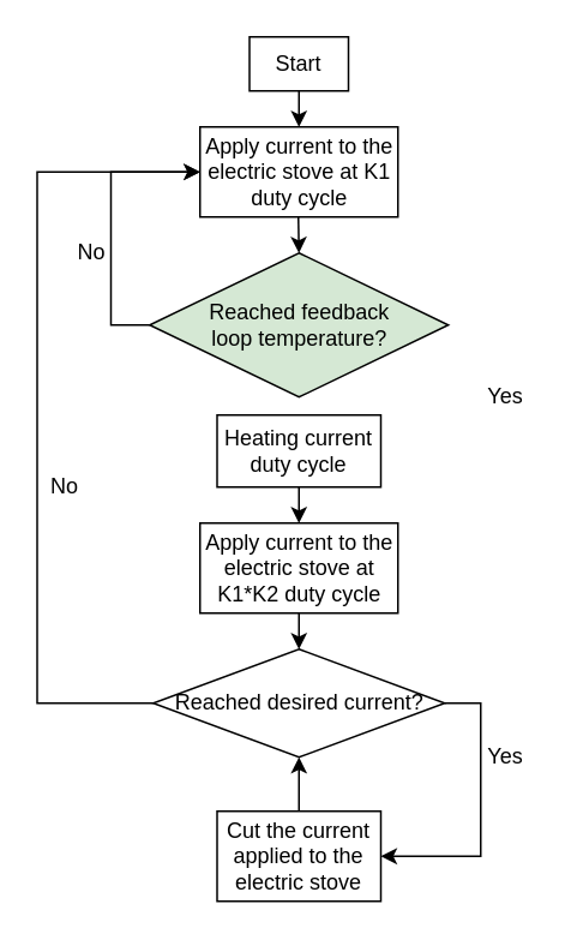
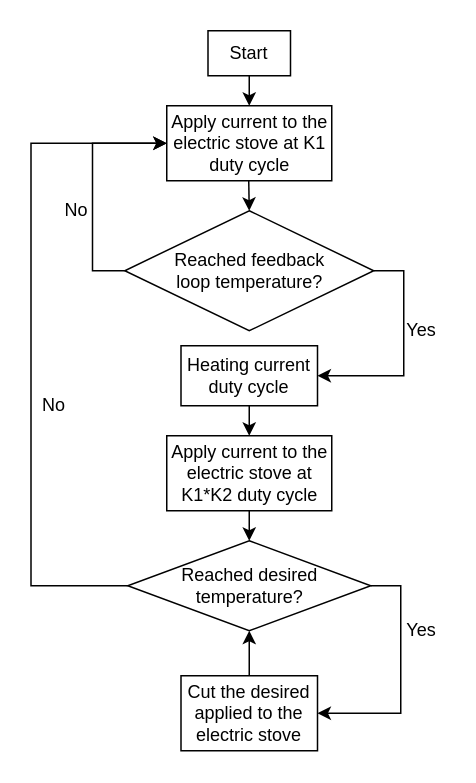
  <mxCell id="0" />
  <mxCell id="1" parent="0" />
  <mxCell id="2" style="edgeStyle=orthogonalEdgeStyle;rounded=0;orthogonalLoop=1;jettySize=auto;html=1;exitX=0.5;exitY=1;exitDx=0;exitDy=0;entryX=0.5;entryY=0;entryDx=0;entryDy=0;" edge="1" parent="1" source="3" target="13"><mxGeometry relative="1" as="geometry" /></mxCell>
  <mxCell id="3" value="Start" style="rounded=0;whiteSpace=wrap;html=1;" vertex="1" parent="1"><mxGeometry x="138" y="20" width="55" height="30" as="geometry" /></mxCell>
  <mxCell id="4" style="edgeStyle=orthogonalEdgeStyle;rounded=0;orthogonalLoop=1;jettySize=auto;html=1;exitX=0;exitY=0.5;exitDx=0;exitDy=0;entryX=0;entryY=0.5;entryDx=0;entryDy=0;" edge="1" parent="1" source="6" target="13"><mxGeometry relative="1" as="geometry"><mxPoint x="25" y="300" as="targetPoint" /><Array as="points"><mxPoint x="20" y="390" /><mxPoint x="20" y="95" /></Array></mxGeometry></mxCell>
  <mxCell id="5" style="edgeStyle=orthogonalEdgeStyle;rounded=0;orthogonalLoop=1;jettySize=auto;html=1;exitX=1;exitY=0.5;exitDx=0;exitDy=0;entryX=1;entryY=0.5;entryDx=0;entryDy=0;" edge="1" parent="1" source="6" target="20"><mxGeometry relative="1" as="geometry" /></mxCell>
- <mxCell id="6" value="Reached desired current?" style="rhombus;whiteSpace=wrap;html=1;" vertex="1" parent="1"><mxGeometry x="84.5" y="360" width="162" height="60" as="geometry" /></mxCell>
+ <mxCell id="6" value="Reached desired temperature?" style="rhombus;whiteSpace=wrap;html=1;" vertex="1" parent="1"><mxGeometry x="84.5" y="360" width="162" height="60" as="geometry" /></mxCell>
  <mxCell id="7" style="edgeStyle=orthogonalEdgeStyle;rounded=0;orthogonalLoop=1;jettySize=auto;html=1;exitX=0;exitY=0.5;exitDx=0;exitDy=0;entryX=0;entryY=0.5;entryDx=0;entryDy=0;" edge="1" parent="1" source="8" target="13"><mxGeometry relative="1" as="geometry"><Array as="points"><mxPoint x="61" y="180" /><mxPoint x="61" y="95" /></Array></mxGeometry></mxCell>
- <mxCell id="8" value="Reached feedback &lt;br&gt;loop temperature?" style="rhombus;whiteSpace=wrap;html=1;fillColor=#d5e8d4;" vertex="1" parent="1"><mxGeometry x="82.5" y="140" width="166" height="80" as="geometry" /></mxCell>
+ <mxCell id="8" value="Reached feedback &lt;br&gt;loop temperature?" style="rhombus;whiteSpace=wrap;html=1;" vertex="1" parent="1"><mxGeometry x="82.5" y="140" width="166" height="80" as="geometry" /></mxCell>
+ <mxCell id="9" style="edgeStyle=orthogonalEdgeStyle;rounded=0;orthogonalLoop=1;jettySize=auto;html=1;exitX=1;exitY=0.5;exitDx=0;exitDy=0;entryX=1;entryY=0.5;entryDx=0;entryDy=0;" edge="1" parent="1" source="8" target="11"><mxGeometry relative="1" as="geometry"><mxPoint x="317" y="230" as="sourcePoint" /></mxGeometry></mxCell>
  <mxCell id="10" style="edgeStyle=orthogonalEdgeStyle;rounded=0;orthogonalLoop=1;jettySize=auto;html=1;exitX=0.5;exitY=1;exitDx=0;exitDy=0;entryX=0.5;entryY=0;entryDx=0;entryDy=0;" edge="1" parent="1" source="11" target="17"><mxGeometry relative="1" as="geometry" /></mxCell>
  <mxCell id="11" value="Heating current duty cycle" style="rounded=0;whiteSpace=wrap;html=1;" vertex="1" parent="1"><mxGeometry x="120" y="230" width="91" height="40" as="geometry" /></mxCell>
  <mxCell id="12" style="edgeStyle=orthogonalEdgeStyle;rounded=0;orthogonalLoop=1;jettySize=auto;html=1;exitX=0.5;exitY=1;exitDx=0;exitDy=0;entryX=0.5;entryY=0;entryDx=0;entryDy=0;" edge="1" parent="1" target="8"><mxGeometry relative="1" as="geometry"><mxPoint x="165" y="110" as="sourcePoint" /></mxGeometry></mxCell>
  <mxCell id="13" value="Apply current to the electric stove at K1 duty cycle" style="rounded=0;whiteSpace=wrap;html=1;" vertex="1" parent="1"><mxGeometry x="110.5" y="70" width="110" height="50" as="geometry" /></mxCell>
  <mxCell id="14" value="No" style="text;html=1;align=center;verticalAlign=middle;resizable=0;points=[];autosize=1;" vertex="1" parent="1"><mxGeometry x="35" y="130" width="30" height="20" as="geometry" /></mxCell>
  <mxCell id="15" value="Yes" style="text;html=1;align=center;verticalAlign=middle;resizable=0;points=[];autosize=1;" vertex="1" parent="1"><mxGeometry x="265" y="210" width="30" height="20" as="geometry" /></mxCell>
  <mxCell id="16" style="edgeStyle=orthogonalEdgeStyle;rounded=0;orthogonalLoop=1;jettySize=auto;html=1;exitX=0.5;exitY=1;exitDx=0;exitDy=0;entryX=0.5;entryY=0;entryDx=0;entryDy=0;" edge="1" parent="1" source="17" target="6"><mxGeometry relative="1" as="geometry" /></mxCell>
  <mxCell id="17" value="Apply current to the electric stove at K1*K2 duty cycle" style="rounded=0;whiteSpace=wrap;html=1;" vertex="1" parent="1"><mxGeometry x="110.5" y="290" width="110" height="50" as="geometry" /></mxCell>
  <mxCell id="18" value="No" style="text;html=1;align=center;verticalAlign=middle;resizable=0;points=[];autosize=1;" vertex="1" parent="1"><mxGeometry x="20" y="260" width="30" height="20" as="geometry" /></mxCell>
  <mxCell id="19" style="edgeStyle=orthogonalEdgeStyle;rounded=0;orthogonalLoop=1;jettySize=auto;html=1;exitX=0.5;exitY=0;exitDx=0;exitDy=0;entryX=0.5;entryY=1;entryDx=0;entryDy=0;" edge="1" parent="1" source="20" target="6"><mxGeometry relative="1" as="geometry" /></mxCell>
- <mxCell id="20" value="Cut the current applied to the electric stove" style="rounded=0;whiteSpace=wrap;html=1;" vertex="1" parent="1"><mxGeometry x="120" y="450" width="91" height="50" as="geometry" /></mxCell>
+ <mxCell id="20" value="Cut the desired applied to the electric stove" style="rounded=0;whiteSpace=wrap;html=1;" vertex="1" parent="1"><mxGeometry x="120" y="450" width="91" height="50" as="geometry" /></mxCell>
  <mxCell id="21" value="Yes" style="text;html=1;align=center;verticalAlign=middle;resizable=0;points=[];autosize=1;" vertex="1" parent="1"><mxGeometry x="265" y="410" width="30" height="20" as="geometry" /></mxCell>
